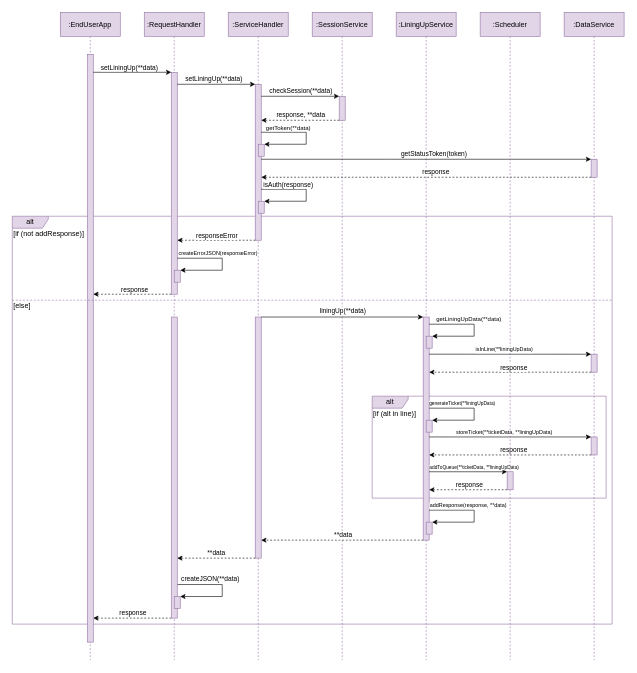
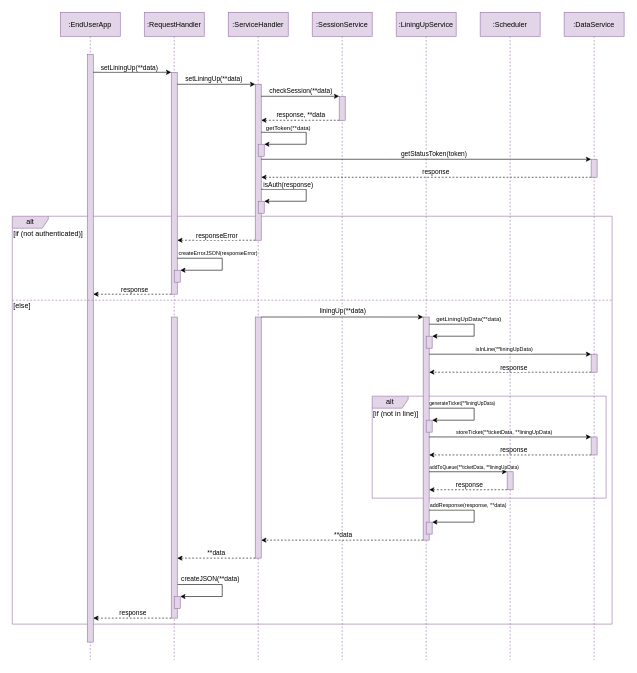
  <mxCell id="0" />
  <mxCell id="1" parent="0" />
  <mxCell id="2" value="alt" style="shape=umlFrame;whiteSpace=wrap;html=1;fillColor=#e1d5e7;strokeColor=#9673a6;width=60;height=20;" parent="1" vertex="1"><mxGeometry x="620" y="660" width="390" height="170" as="geometry" /></mxCell>
  <mxCell id="3" value="alt" style="shape=umlFrame;whiteSpace=wrap;html=1;fillColor=#e1d5e7;strokeColor=#9673a6;width=60;height=20;" parent="1" vertex="1"><mxGeometry x="20" y="360" width="1000" height="680" as="geometry" /></mxCell>
  <mxCell id="4" value=":LiningUpService" style="shape=umlLifeline;perimeter=lifelinePerimeter;container=1;collapsible=0;recursiveResize=0;rounded=0;shadow=0;strokeWidth=1;fillColor=#e1d5e7;strokeColor=#9673a6;" parent="1" vertex="1"><mxGeometry x="660" y="20" width="100" height="1080" as="geometry" /></mxCell>
  <mxCell id="5" value="" style="points=[];perimeter=orthogonalPerimeter;rounded=0;shadow=0;strokeWidth=1;fillColor=#e1d5e7;strokeColor=#9673a6;" parent="1" vertex="1"><mxGeometry x="705" y="528.02" width="10" height="371.98" as="geometry" /></mxCell>
  <mxCell id="6" value=":DataService" style="shape=umlLifeline;perimeter=lifelinePerimeter;container=1;collapsible=0;recursiveResize=0;rounded=0;shadow=0;strokeWidth=1;fillColor=#e1d5e7;strokeColor=#9673a6;" parent="1" vertex="1"><mxGeometry x="940" y="20" width="100" height="1080" as="geometry" /></mxCell>
  <mxCell id="7" value="" style="points=[];perimeter=orthogonalPerimeter;rounded=0;shadow=0;strokeWidth=1;fillColor=#e1d5e7;strokeColor=#9673a6;" parent="6" vertex="1"><mxGeometry x="45" y="245" width="10" height="30" as="geometry" /></mxCell>
  <mxCell id="8" value="" style="points=[];perimeter=orthogonalPerimeter;rounded=0;shadow=0;strokeWidth=1;fillColor=#e1d5e7;strokeColor=#9673a6;" parent="6" vertex="1"><mxGeometry x="45" y="570.02" width="10" height="30" as="geometry" /></mxCell>
  <mxCell id="9" value="" style="points=[];perimeter=orthogonalPerimeter;rounded=0;shadow=0;strokeWidth=1;fillColor=#e1d5e7;strokeColor=#9673a6;" parent="6" vertex="1"><mxGeometry x="45" y="707.99" width="10" height="30" as="geometry" /></mxCell>
  <mxCell id="10" style="edgeStyle=orthogonalEdgeStyle;rounded=0;orthogonalLoop=1;jettySize=auto;html=1;fontSize=11;" parent="6" target="9" edge="1"><mxGeometry relative="1" as="geometry"><mxPoint x="-225" y="707.97" as="sourcePoint" /><Array as="points"><mxPoint x="-20" y="708" /><mxPoint x="-20" y="708" /></Array></mxGeometry></mxCell>
  <mxCell id="11" value="storeTicket(**ticketData, **liningUpData)" style="edgeLabel;html=1;align=center;verticalAlign=middle;resizable=0;points=[];fontSize=9;" parent="10" vertex="1" connectable="0"><mxGeometry x="-0.079" relative="1" as="geometry"><mxPoint x="0.28" y="-8" as="offset" /></mxGeometry></mxCell>
  <mxCell id="12" style="edgeStyle=orthogonalEdgeStyle;rounded=0;orthogonalLoop=1;jettySize=auto;html=1;fontSize=11;dashed=1;" parent="6" source="9" edge="1"><mxGeometry relative="1" as="geometry"><mxPoint x="-225" y="737.97" as="targetPoint" /><Array as="points"><mxPoint x="-160" y="737.97" /><mxPoint x="-160" y="737.97" /></Array></mxGeometry></mxCell>
  <mxCell id="13" value="response" style="edgeLabel;html=1;align=center;verticalAlign=middle;resizable=0;points=[];fontSize=11;" parent="12" vertex="1" connectable="0"><mxGeometry x="-0.037" y="1" relative="1" as="geometry"><mxPoint y="-9" as="offset" /></mxGeometry></mxCell>
  <mxCell id="14" value=":EndUserApp" style="shape=umlLifeline;perimeter=lifelinePerimeter;container=1;collapsible=0;recursiveResize=0;rounded=0;shadow=0;strokeWidth=1;fillColor=#e1d5e7;strokeColor=#9673a6;" parent="1" vertex="1"><mxGeometry x="100" y="20" width="100" height="1080" as="geometry" /></mxCell>
  <mxCell id="15" value="" style="points=[];perimeter=orthogonalPerimeter;rounded=0;shadow=0;strokeWidth=1;fillColor=#e1d5e7;strokeColor=#9673a6;" parent="14" vertex="1"><mxGeometry x="45" y="70" width="10" height="980" as="geometry" /></mxCell>
  <mxCell id="16" value=":RequestHandler" style="shape=umlLifeline;perimeter=lifelinePerimeter;container=1;collapsible=0;recursiveResize=0;rounded=0;shadow=0;strokeWidth=1;fillColor=#e1d5e7;strokeColor=#9673a6;" parent="1" vertex="1"><mxGeometry x="240" y="20" width="100" height="1080" as="geometry" /></mxCell>
  <mxCell id="17" value="" style="points=[];perimeter=orthogonalPerimeter;rounded=0;shadow=0;strokeWidth=1;fillColor=#e1d5e7;strokeColor=#9673a6;" parent="16" vertex="1"><mxGeometry x="45" y="100" width="10" height="370" as="geometry" /></mxCell>
  <mxCell id="18" value=":ServiceHandler" style="shape=umlLifeline;perimeter=lifelinePerimeter;container=1;collapsible=0;recursiveResize=0;rounded=0;shadow=0;strokeWidth=1;fillColor=#e1d5e7;strokeColor=#9673a6;" parent="1" vertex="1"><mxGeometry x="380" y="20" width="100" height="1080" as="geometry" /></mxCell>
  <mxCell id="19" value="" style="points=[];perimeter=orthogonalPerimeter;rounded=0;shadow=0;strokeWidth=1;fillColor=#e1d5e7;strokeColor=#9673a6;" parent="18" vertex="1"><mxGeometry x="45" y="120" width="10" height="260" as="geometry" /></mxCell>
  <mxCell id="20" value="" style="points=[];perimeter=orthogonalPerimeter;rounded=0;shadow=0;strokeWidth=1;fillColor=#e1d5e7;strokeColor=#9673a6;" parent="18" vertex="1"><mxGeometry x="45" y="508.02" width="10" height="401.98" as="geometry" /></mxCell>
  <mxCell id="21" value=":SessionService" style="shape=umlLifeline;perimeter=lifelinePerimeter;container=1;collapsible=0;recursiveResize=0;rounded=0;shadow=0;strokeWidth=1;fillColor=#e1d5e7;strokeColor=#9673a6;" parent="1" vertex="1"><mxGeometry x="520" y="20" width="100" height="1080" as="geometry" /></mxCell>
  <mxCell id="22" value="" style="points=[];perimeter=orthogonalPerimeter;rounded=0;shadow=0;strokeWidth=1;fillColor=#e1d5e7;strokeColor=#9673a6;" parent="21" vertex="1"><mxGeometry x="45" y="140" width="10" height="40" as="geometry" /></mxCell>
  <mxCell id="23" style="edgeStyle=orthogonalEdgeStyle;rounded=0;orthogonalLoop=1;jettySize=auto;html=1;" parent="1" source="15" target="17" edge="1"><mxGeometry relative="1" as="geometry"><Array as="points"><mxPoint x="210" y="120" /><mxPoint x="210" y="120" /></Array></mxGeometry></mxCell>
  <mxCell id="24" value="&lt;font style=&quot;font-size: 11px&quot;&gt;setLiningUp(**data)&lt;/font&gt;" style="edgeLabel;html=1;align=center;verticalAlign=middle;resizable=0;points=[];" parent="23" vertex="1" connectable="0"><mxGeometry x="-0.095" y="1" relative="1" as="geometry"><mxPoint y="-8" as="offset" /></mxGeometry></mxCell>
  <mxCell id="25" style="edgeStyle=orthogonalEdgeStyle;rounded=0;orthogonalLoop=1;jettySize=auto;html=1;" parent="1" source="17" target="19" edge="1"><mxGeometry relative="1" as="geometry"><Array as="points"><mxPoint x="390" y="140" /><mxPoint x="390" y="140" /></Array></mxGeometry></mxCell>
  <mxCell id="26" value="&lt;meta charset=&quot;utf-8&quot;&gt;&lt;span style=&quot;color: rgb(0, 0, 0); font-family: helvetica; font-size: 11px; font-style: normal; font-weight: 400; letter-spacing: normal; text-align: center; text-indent: 0px; text-transform: none; word-spacing: 0px; background-color: rgb(255, 255, 255); display: inline; float: none;&quot;&gt;setLiningUp(**data)&lt;/span&gt;" style="edgeLabel;html=1;align=center;verticalAlign=middle;resizable=0;points=[];fontSize=11;" parent="25" vertex="1" connectable="0"><mxGeometry x="-0.078" relative="1" as="geometry"><mxPoint y="-10" as="offset" /></mxGeometry></mxCell>
  <mxCell id="27" style="edgeStyle=orthogonalEdgeStyle;rounded=0;orthogonalLoop=1;jettySize=auto;html=1;fontSize=11;" parent="1" source="20" target="5" edge="1"><mxGeometry relative="1" as="geometry"><Array as="points"><mxPoint x="570" y="528" /><mxPoint x="570" y="528" /></Array><mxPoint x="435" y="528.054" as="sourcePoint" /></mxGeometry></mxCell>
  <mxCell id="28" value="liningUp(**data)" style="edgeLabel;html=1;align=center;verticalAlign=middle;resizable=0;points=[];fontSize=11;" parent="27" vertex="1" connectable="0"><mxGeometry x="-0.1" y="-2" relative="1" as="geometry"><mxPoint x="13.62" y="-12.03" as="offset" /></mxGeometry></mxCell>
  <mxCell id="29" value="" style="points=[];perimeter=orthogonalPerimeter;rounded=0;shadow=0;strokeWidth=1;fillColor=#e1d5e7;strokeColor=#9673a6;" parent="1" vertex="1"><mxGeometry x="710" y="559.99" width="10" height="20" as="geometry" /></mxCell>
  <mxCell id="30" style="edgeStyle=orthogonalEdgeStyle;rounded=0;orthogonalLoop=1;jettySize=auto;html=1;fontSize=11;" parent="1" target="29" edge="1"><mxGeometry relative="1" as="geometry"><mxPoint x="715" y="540.019" as="sourcePoint" /><Array as="points"><mxPoint x="790" y="540.02" /><mxPoint x="790" y="560.02" /></Array></mxGeometry></mxCell>
  <mxCell id="31" value="getLiningUpData(**data)" style="edgeLabel;html=1;align=center;verticalAlign=middle;resizable=0;points=[];fontSize=10;" parent="30" vertex="1" connectable="0"><mxGeometry x="-0.648" y="1" relative="1" as="geometry"><mxPoint x="36.03" y="-9" as="offset" /></mxGeometry></mxCell>
  <mxCell id="32" style="edgeStyle=orthogonalEdgeStyle;rounded=0;orthogonalLoop=1;jettySize=auto;html=1;fontSize=11;" parent="1" target="69" edge="1"><mxGeometry relative="1" as="geometry"><mxPoint x="715" y="785.99" as="sourcePoint" /><Array as="points"><mxPoint x="820" y="786" /><mxPoint x="820" y="786" /></Array></mxGeometry></mxCell>
  <mxCell id="33" value="addToQueue(**ticketData, **liningUpData)" style="edgeLabel;html=1;align=center;verticalAlign=middle;resizable=0;points=[];fontSize=8;" parent="32" vertex="1" connectable="0"><mxGeometry x="-0.079" relative="1" as="geometry"><mxPoint x="15.0" y="-7" as="offset" /></mxGeometry></mxCell>
  <mxCell id="34" style="edgeStyle=orthogonalEdgeStyle;rounded=0;orthogonalLoop=1;jettySize=auto;html=1;fontSize=11;dashed=1;" parent="1" source="69" edge="1"><mxGeometry relative="1" as="geometry"><mxPoint x="715" y="815.99" as="targetPoint" /><Array as="points"><mxPoint x="790" y="815.99" /><mxPoint x="790" y="815.99" /></Array></mxGeometry></mxCell>
  <mxCell id="35" value="response" style="edgeLabel;html=1;align=center;verticalAlign=middle;resizable=0;points=[];fontSize=11;" parent="34" vertex="1" connectable="0"><mxGeometry x="-0.037" y="1" relative="1" as="geometry"><mxPoint y="-9" as="offset" /></mxGeometry></mxCell>
  <mxCell id="36" style="edgeStyle=orthogonalEdgeStyle;rounded=0;orthogonalLoop=1;jettySize=auto;html=1;fontSize=11;dashed=1;" parent="1" source="5" target="20" edge="1"><mxGeometry relative="1" as="geometry"><mxPoint x="705" y="878" as="sourcePoint" /><mxPoint x="435" y="878.034" as="targetPoint" /><Array as="points"><mxPoint x="570" y="900" /><mxPoint x="570" y="900" /></Array></mxGeometry></mxCell>
  <mxCell id="37" value="&amp;nbsp;**data" style="edgeLabel;html=1;align=center;verticalAlign=middle;resizable=0;points=[];fontSize=11;" parent="36" vertex="1" connectable="0"><mxGeometry x="0.088" y="1" relative="1" as="geometry"><mxPoint x="11.9" y="-9.03" as="offset" /></mxGeometry></mxCell>
  <mxCell id="38" style="edgeStyle=orthogonalEdgeStyle;rounded=0;orthogonalLoop=1;jettySize=auto;html=1;dashed=1;fontSize=11;" parent="1" source="20" target="70" edge="1"><mxGeometry relative="1" as="geometry"><Array as="points"><mxPoint x="360" y="930" /><mxPoint x="360" y="930" /></Array><mxPoint x="425" y="908" as="sourcePoint" /><mxPoint x="295" y="908.034" as="targetPoint" /></mxGeometry></mxCell>
  <mxCell id="39" value="**data" style="edgeLabel;html=1;align=center;verticalAlign=middle;resizable=0;points=[];fontSize=11;" parent="38" vertex="1" connectable="0"><mxGeometry x="-0.127" y="3" relative="1" as="geometry"><mxPoint x="-8.33" y="-13" as="offset" /></mxGeometry></mxCell>
  <mxCell id="40" style="edgeStyle=orthogonalEdgeStyle;rounded=0;orthogonalLoop=1;jettySize=auto;html=1;fontSize=11;" parent="1" target="82" edge="1"><mxGeometry relative="1" as="geometry"><mxPoint x="295" y="973.999" as="sourcePoint" /><Array as="points"><mxPoint x="370" y="974" /><mxPoint x="370" y="994" /></Array></mxGeometry></mxCell>
  <mxCell id="41" value="createJSON(**data)" style="edgeLabel;html=1;align=center;verticalAlign=middle;resizable=0;points=[];fontSize=11;" parent="40" vertex="1" connectable="0"><mxGeometry x="-0.648" y="1" relative="1" as="geometry"><mxPoint x="25.34" y="-9" as="offset" /></mxGeometry></mxCell>
  <mxCell id="42" style="edgeStyle=orthogonalEdgeStyle;rounded=0;orthogonalLoop=1;jettySize=auto;html=1;dashed=1;fontSize=11;" parent="1" source="70" target="15" edge="1"><mxGeometry relative="1" as="geometry"><Array as="points"><mxPoint x="220" y="1030" /><mxPoint x="220" y="1030" /></Array><mxPoint x="285" y="1034" as="sourcePoint" /><mxPoint x="155" y="1034.034" as="targetPoint" /></mxGeometry></mxCell>
  <mxCell id="43" value="response" style="edgeLabel;html=1;align=center;verticalAlign=middle;resizable=0;points=[];fontSize=11;" parent="42" vertex="1" connectable="0"><mxGeometry x="-0.12" y="1" relative="1" as="geometry"><mxPoint x="-7.67" y="-11" as="offset" /></mxGeometry></mxCell>
  <mxCell id="44" style="edgeStyle=orthogonalEdgeStyle;rounded=0;orthogonalLoop=1;jettySize=auto;html=1;" parent="1" source="19" target="22" edge="1"><mxGeometry relative="1" as="geometry"><Array as="points"><mxPoint x="500" y="160" /><mxPoint x="500" y="160" /></Array></mxGeometry></mxCell>
  <mxCell id="45" value="checkSession(**data)" style="edgeLabel;html=1;align=center;verticalAlign=middle;resizable=0;points=[];" parent="44" vertex="1" connectable="0"><mxGeometry x="0.134" y="-1" relative="1" as="geometry"><mxPoint x="-8.71" y="-11" as="offset" /></mxGeometry></mxCell>
  <mxCell id="46" style="edgeStyle=orthogonalEdgeStyle;rounded=0;orthogonalLoop=1;jettySize=auto;html=1;dashed=1;" parent="1" source="22" target="19" edge="1"><mxGeometry relative="1" as="geometry"><Array as="points"><mxPoint x="530" y="200" /><mxPoint x="530" y="200" /></Array></mxGeometry></mxCell>
  <mxCell id="47" value="response, **data" style="edgeLabel;html=1;align=center;verticalAlign=middle;resizable=0;points=[];" parent="46" vertex="1" connectable="0"><mxGeometry x="-0.117" y="-1" relative="1" as="geometry"><mxPoint x="-7.86" y="-9" as="offset" /></mxGeometry></mxCell>
  <mxCell id="48" style="edgeStyle=orthogonalEdgeStyle;rounded=0;orthogonalLoop=1;jettySize=auto;html=1;" parent="1" target="7" edge="1"><mxGeometry relative="1" as="geometry"><mxPoint x="435" y="265" as="sourcePoint" /><Array as="points"><mxPoint x="640" y="265" /><mxPoint x="640" y="265" /></Array></mxGeometry></mxCell>
  <mxCell id="49" value="getStatusToken(token)" style="edgeLabel;html=1;align=center;verticalAlign=middle;resizable=0;points=[];" parent="48" vertex="1" connectable="0"><mxGeometry x="0.042" y="-1" relative="1" as="geometry"><mxPoint y="-10.03" as="offset" /></mxGeometry></mxCell>
  <mxCell id="50" style="edgeStyle=orthogonalEdgeStyle;rounded=0;orthogonalLoop=1;jettySize=auto;html=1;dashed=1;" parent="1" source="7" edge="1"><mxGeometry relative="1" as="geometry"><mxPoint x="435" y="295" as="targetPoint" /><Array as="points"><mxPoint x="640" y="295" /><mxPoint x="640" y="295" /></Array></mxGeometry></mxCell>
  <mxCell id="51" value="response" style="edgeLabel;html=1;align=center;verticalAlign=middle;resizable=0;points=[];" parent="50" vertex="1" connectable="0"><mxGeometry x="-0.075" y="-1" relative="1" as="geometry"><mxPoint x="-5.29" y="-9" as="offset" /></mxGeometry></mxCell>
  <mxCell id="52" value="" style="points=[];perimeter=orthogonalPerimeter;rounded=0;shadow=0;strokeWidth=1;fillColor=#e1d5e7;strokeColor=#9673a6;" parent="1" vertex="1"><mxGeometry x="430" y="239.97" width="10" height="20" as="geometry" /></mxCell>
  <mxCell id="53" style="edgeStyle=orthogonalEdgeStyle;rounded=0;orthogonalLoop=1;jettySize=auto;html=1;fontSize=11;" parent="1" target="52" edge="1"><mxGeometry relative="1" as="geometry"><mxPoint x="435" y="219.999" as="sourcePoint" /><Array as="points"><mxPoint x="510" y="220" /><mxPoint x="510" y="240" /></Array></mxGeometry></mxCell>
  <mxCell id="54" value="getToken(**data)" style="edgeLabel;html=1;align=center;verticalAlign=middle;resizable=0;points=[];fontSize=10;" parent="53" vertex="1" connectable="0"><mxGeometry x="-0.648" y="1" relative="1" as="geometry"><mxPoint x="15.95" y="-7" as="offset" /></mxGeometry></mxCell>
- <mxCell id="55" value="[if (not addResponse)]" style="text;html=1;align=left;verticalAlign=middle;resizable=0;points=[];autosize=1;" parent="1" vertex="1"><mxGeometry x="20" y="380" width="130" height="20" as="geometry" /></mxCell>
+ <mxCell id="55" value="[if (not authenticated)]" style="text;html=1;align=left;verticalAlign=middle;resizable=0;points=[];autosize=1;" parent="1" vertex="1"><mxGeometry x="20" y="380" width="130" height="20" as="geometry" /></mxCell>
  <mxCell id="56" style="edgeStyle=orthogonalEdgeStyle;rounded=0;orthogonalLoop=1;jettySize=auto;html=1;dashed=1;" parent="1" source="19" target="17" edge="1"><mxGeometry relative="1" as="geometry"><Array as="points"><mxPoint x="390" y="400" /><mxPoint x="390" y="400" /></Array></mxGeometry></mxCell>
  <mxCell id="57" value="responseError" style="edgeLabel;html=1;align=center;verticalAlign=middle;resizable=0;points=[];" parent="56" vertex="1" connectable="0"><mxGeometry x="-0.118" y="-1" relative="1" as="geometry"><mxPoint x="-7.86" y="-7" as="offset" /></mxGeometry></mxCell>
  <mxCell id="58" value="" style="points=[];perimeter=orthogonalPerimeter;rounded=0;shadow=0;strokeWidth=1;fillColor=#e1d5e7;strokeColor=#9673a6;" parent="1" vertex="1"><mxGeometry x="430" y="335" width="10" height="20" as="geometry" /></mxCell>
  <mxCell id="59" style="edgeStyle=orthogonalEdgeStyle;rounded=0;orthogonalLoop=1;jettySize=auto;html=1;fontSize=11;" parent="1" target="58" edge="1"><mxGeometry relative="1" as="geometry"><mxPoint x="435" y="315.029" as="sourcePoint" /><Array as="points"><mxPoint x="510" y="315.03" /><mxPoint x="510" y="335.03" /></Array></mxGeometry></mxCell>
  <mxCell id="60" value="isAuth(response)" style="edgeLabel;html=1;align=center;verticalAlign=middle;resizable=0;points=[];fontSize=11;" parent="59" vertex="1" connectable="0"><mxGeometry x="-0.648" y="1" relative="1" as="geometry"><mxPoint x="15.95" y="-7" as="offset" /></mxGeometry></mxCell>
  <mxCell id="61" value="" style="points=[];perimeter=orthogonalPerimeter;rounded=0;shadow=0;strokeWidth=1;fillColor=#e1d5e7;strokeColor=#9673a6;" parent="1" vertex="1"><mxGeometry x="290" y="449.97" width="10" height="20" as="geometry" /></mxCell>
  <mxCell id="62" style="edgeStyle=orthogonalEdgeStyle;rounded=0;orthogonalLoop=1;jettySize=auto;html=1;fontSize=11;" parent="1" target="61" edge="1"><mxGeometry relative="1" as="geometry"><mxPoint x="295" y="429.999" as="sourcePoint" /><Array as="points"><mxPoint x="370" y="430" /><mxPoint x="370" y="450" /></Array></mxGeometry></mxCell>
  <mxCell id="63" value="createErrorJSON(responseError)" style="edgeLabel;html=1;align=center;verticalAlign=middle;resizable=0;points=[];fontSize=9;" parent="62" vertex="1" connectable="0"><mxGeometry x="-0.648" y="1" relative="1" as="geometry"><mxPoint x="38.95" y="-7" as="offset" /></mxGeometry></mxCell>
  <mxCell id="64" style="edgeStyle=orthogonalEdgeStyle;rounded=0;orthogonalLoop=1;jettySize=auto;html=1;dashed=1;fontSize=9;" parent="1" source="17" target="15" edge="1"><mxGeometry relative="1" as="geometry"><Array as="points"><mxPoint x="190" y="490" /><mxPoint x="190" y="490" /></Array></mxGeometry></mxCell>
  <mxCell id="65" value="response" style="edgeLabel;html=1;align=center;verticalAlign=middle;resizable=0;points=[];fontSize=11;" parent="64" vertex="1" connectable="0"><mxGeometry x="0.213" y="-1" relative="1" as="geometry"><mxPoint x="17.05" y="-7.5" as="offset" /></mxGeometry></mxCell>
  <mxCell id="66" value="" style="endArrow=none;dashed=1;html=1;fontSize=11;fillColor=#e1d5e7;strokeColor=#9673a6;" parent="1" edge="1"><mxGeometry width="50" height="50" relative="1" as="geometry"><mxPoint x="20" y="500" as="sourcePoint" /><mxPoint x="1020" y="500" as="targetPoint" /></mxGeometry></mxCell>
  <mxCell id="67" value="[else]" style="text;html=1;align=left;verticalAlign=middle;resizable=0;points=[];autosize=1;" parent="1" vertex="1"><mxGeometry x="20" y="500" width="40" height="20" as="geometry" /></mxCell>
  <mxCell id="68" value=":Scheduler" style="shape=umlLifeline;perimeter=lifelinePerimeter;container=1;collapsible=0;recursiveResize=0;rounded=0;shadow=0;strokeWidth=1;fillColor=#e1d5e7;strokeColor=#9673a6;" parent="1" vertex="1"><mxGeometry x="800" y="20" width="100" height="1080" as="geometry" /></mxCell>
  <mxCell id="69" value="" style="points=[];perimeter=orthogonalPerimeter;rounded=0;shadow=0;strokeWidth=1;fillColor=#e1d5e7;strokeColor=#9673a6;" parent="68" vertex="1"><mxGeometry x="45" y="765.99" width="10" height="30" as="geometry" /></mxCell>
  <mxCell id="70" value="" style="points=[];perimeter=orthogonalPerimeter;rounded=0;shadow=0;strokeWidth=1;fillColor=#e1d5e7;strokeColor=#9673a6;" parent="1" vertex="1"><mxGeometry x="285" y="528.02" width="10" height="501.98" as="geometry" /></mxCell>
  <mxCell id="71" style="edgeStyle=orthogonalEdgeStyle;rounded=0;orthogonalLoop=1;jettySize=auto;html=1;fontSize=11;" parent="1" target="8" edge="1"><mxGeometry relative="1" as="geometry"><mxPoint x="715" y="590" as="sourcePoint" /><Array as="points"><mxPoint x="780" y="590" /><mxPoint x="780" y="590" /></Array></mxGeometry></mxCell>
  <mxCell id="72" value="isInLine(**liningUpData)" style="edgeLabel;html=1;align=center;verticalAlign=middle;resizable=0;points=[];fontSize=9;" parent="71" vertex="1" connectable="0"><mxGeometry x="-0.079" relative="1" as="geometry"><mxPoint x="0.28" y="-8" as="offset" /></mxGeometry></mxCell>
  <mxCell id="73" style="edgeStyle=orthogonalEdgeStyle;rounded=0;orthogonalLoop=1;jettySize=auto;html=1;fontSize=11;dashed=1;" parent="1" source="8" edge="1"><mxGeometry relative="1" as="geometry"><mxPoint x="715" y="620" as="targetPoint" /><Array as="points"><mxPoint x="780" y="620" /><mxPoint x="780" y="620" /></Array></mxGeometry></mxCell>
  <mxCell id="74" value="response" style="edgeLabel;html=1;align=center;verticalAlign=middle;resizable=0;points=[];fontSize=11;" parent="73" vertex="1" connectable="0"><mxGeometry x="-0.037" y="1" relative="1" as="geometry"><mxPoint y="-9" as="offset" /></mxGeometry></mxCell>
  <mxCell id="75" value="" style="points=[];perimeter=orthogonalPerimeter;rounded=0;shadow=0;strokeWidth=1;fillColor=#e1d5e7;strokeColor=#9673a6;" parent="1" vertex="1"><mxGeometry x="710" y="699.97" width="10" height="20" as="geometry" /></mxCell>
  <mxCell id="76" style="edgeStyle=orthogonalEdgeStyle;rounded=0;orthogonalLoop=1;jettySize=auto;html=1;fontSize=11;" parent="1" target="75" edge="1"><mxGeometry relative="1" as="geometry"><mxPoint x="715" y="679.999" as="sourcePoint" /><Array as="points"><mxPoint x="790" y="680" /><mxPoint x="790" y="700" /></Array></mxGeometry></mxCell>
  <mxCell id="77" value="generateTicket(**liningUpData)" style="edgeLabel;html=1;align=center;verticalAlign=middle;resizable=0;points=[];fontSize=8;" parent="76" vertex="1" connectable="0"><mxGeometry x="-0.648" y="1" relative="1" as="geometry"><mxPoint x="25.86" y="-7" as="offset" /></mxGeometry></mxCell>
- <mxCell id="78" value="[if (alt in line)]" style="text;html=1;align=left;verticalAlign=middle;resizable=0;points=[];autosize=1;" parent="1" vertex="1"><mxGeometry x="620" y="680" width="90" height="20" as="geometry" /></mxCell>
+ <mxCell id="78" value="[if (not in line)]" style="text;html=1;align=left;verticalAlign=middle;resizable=0;points=[];autosize=1;" parent="1" vertex="1"><mxGeometry x="620" y="680" width="90" height="20" as="geometry" /></mxCell>
  <mxCell id="79" value="" style="points=[];perimeter=orthogonalPerimeter;rounded=0;shadow=0;strokeWidth=1;fillColor=#e1d5e7;strokeColor=#9673a6;" parent="1" vertex="1"><mxGeometry x="710" y="869.97" width="10" height="20" as="geometry" /></mxCell>
  <mxCell id="80" style="edgeStyle=orthogonalEdgeStyle;rounded=0;orthogonalLoop=1;jettySize=auto;html=1;fontSize=11;" parent="1" source="5" target="79" edge="1"><mxGeometry relative="1" as="geometry"><mxPoint x="730" y="850" as="sourcePoint" /><Array as="points"><mxPoint x="790" y="850" /><mxPoint x="790" y="870" /></Array></mxGeometry></mxCell>
  <mxCell id="81" value="addResponse(response, **data)" style="edgeLabel;html=1;align=center;verticalAlign=middle;resizable=0;points=[];fontSize=9;" parent="80" vertex="1" connectable="0"><mxGeometry x="-0.648" y="1" relative="1" as="geometry"><mxPoint x="35.8" y="-7" as="offset" /></mxGeometry></mxCell>
  <mxCell id="82" value="" style="points=[];perimeter=orthogonalPerimeter;rounded=0;shadow=0;strokeWidth=1;fillColor=#e1d5e7;strokeColor=#9673a6;" parent="1" vertex="1"><mxGeometry x="290" y="993.97" width="10" height="20" as="geometry" /></mxCell>
